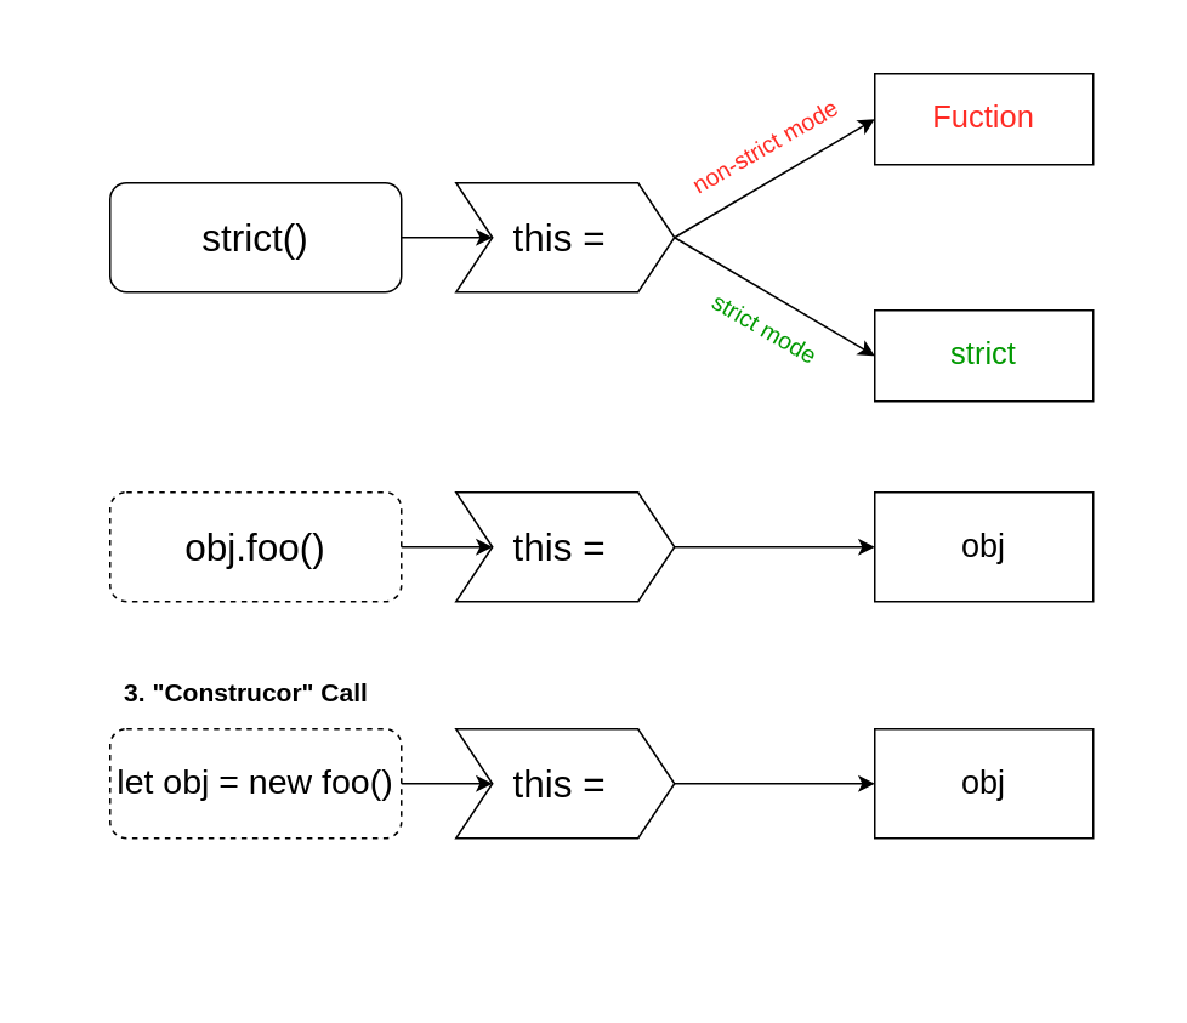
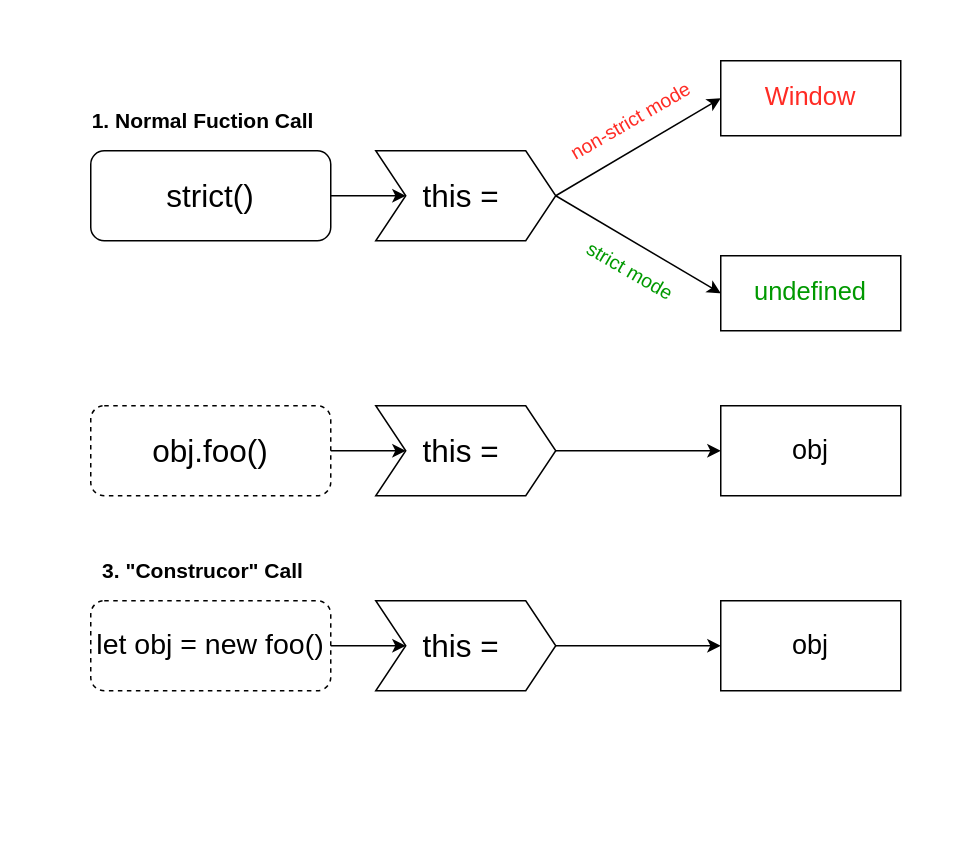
  <mxCell id="0" />
  <mxCell id="1" parent="0" />
  <mxCell id="2" value="" style="rounded=0;whiteSpace=wrap;html=1;strokeColor=none;" vertex="1" parent="1"><mxGeometry x="20" y="20" width="610" height="480" as="geometry" /></mxCell>
  <mxCell id="3" value="" style="group" vertex="1" connectable="0" parent="1"><mxGeometry x="50" y="40" width="550" height="500" as="geometry" /></mxCell>
- <mxCell id="4" value="&lt;font style=&quot;font-size: 17px&quot; color=&quot;#ff2b24&quot;&gt;Fuction&lt;/font&gt;" style="rounded=0;whiteSpace=wrap;html=1;" vertex="1" parent="3"><mxGeometry x="430" width="120" height="50" as="geometry" /></mxCell>
- <mxCell id="5" value="&lt;font style=&quot;font-size: 17px&quot; color=&quot;#009900&quot;&gt;strict&lt;/font&gt;" style="rounded=0;whiteSpace=wrap;html=1;" vertex="1" parent="3"><mxGeometry x="430" y="130" width="120" height="50" as="geometry" /></mxCell>
+ <mxCell id="4" value="&lt;font style=&quot;font-size: 17px&quot; color=&quot;#ff2b24&quot;&gt;Window&lt;/font&gt;" style="rounded=0;whiteSpace=wrap;html=1;" vertex="1" parent="3"><mxGeometry x="430" width="120" height="50" as="geometry" /></mxCell>
+ <mxCell id="5" value="&lt;font style=&quot;font-size: 17px&quot; color=&quot;#009900&quot;&gt;undefined&lt;/font&gt;" style="rounded=0;whiteSpace=wrap;html=1;" vertex="1" parent="3"><mxGeometry x="430" y="130" width="120" height="50" as="geometry" /></mxCell>
  <mxCell id="6" value="" style="endArrow=classic;html=1;exitX=1;exitY=0.5;exitDx=0;exitDy=0;entryX=0;entryY=0.5;entryDx=0;entryDy=0;" edge="1" parent="3" source="11" target="4"><mxGeometry width="50" height="50" relative="1" as="geometry"><mxPoint y="250" as="sourcePoint" /><mxPoint x="50" y="200" as="targetPoint" /></mxGeometry></mxCell>
  <mxCell id="7" value="&lt;font color=&quot;#ff2b24&quot; style=&quot;font-size: 13px&quot;&gt;non-strict mode&lt;/font&gt;" style="text;html=1;strokeColor=none;fillColor=none;align=center;verticalAlign=middle;whiteSpace=wrap;rounded=0;rotation=-30;" vertex="1" parent="3"><mxGeometry x="300" y="30" width="140" height="20" as="geometry" /></mxCell>
  <mxCell id="8" value="" style="endArrow=classic;html=1;exitX=1;exitY=0.5;exitDx=0;exitDy=0;entryX=0;entryY=0.5;entryDx=0;entryDy=0;" edge="1" parent="3" source="11" target="5"><mxGeometry width="50" height="50" relative="1" as="geometry"><mxPoint x="300" y="195" as="sourcePoint" /><mxPoint x="410" y="130" as="targetPoint" /></mxGeometry></mxCell>
  <mxCell id="9" value="&lt;font style=&quot;font-size: 13px&quot; color=&quot;#009900&quot;&gt;strict mode&lt;/font&gt;" style="text;html=1;strokeColor=none;fillColor=none;align=center;verticalAlign=middle;whiteSpace=wrap;rounded=0;rotation=30;" vertex="1" parent="3"><mxGeometry x="300" y="130" width="140" height="20" as="geometry" /></mxCell>
  <mxCell id="10" value="&lt;font style=&quot;font-size: 21px&quot;&gt;strict()&lt;/font&gt;" style="rounded=1;whiteSpace=wrap;html=1;" vertex="1" parent="3"><mxGeometry x="10" y="60" width="160" height="60" as="geometry" /></mxCell>
  <mxCell id="11" value="&lt;font style=&quot;font-size: 21px&quot;&gt;this =&amp;nbsp;&lt;/font&gt;" style="shape=step;perimeter=stepPerimeter;whiteSpace=wrap;html=1;fixedSize=1;" vertex="1" parent="3"><mxGeometry x="200" y="60" width="120" height="60" as="geometry" /></mxCell>
  <mxCell id="12" style="edgeStyle=orthogonalEdgeStyle;rounded=0;orthogonalLoop=1;jettySize=auto;html=1;exitX=1;exitY=0.5;exitDx=0;exitDy=0;" edge="1" parent="3" source="10" target="11"><mxGeometry relative="1" as="geometry" /></mxCell>
+ <mxCell id="13" value="&lt;span style=&quot;font-size: 14px&quot;&gt;&lt;b&gt;1. Normal Fuction Call&lt;/b&gt;&lt;/span&gt;" style="text;html=1;strokeColor=none;fillColor=none;align=center;verticalAlign=middle;whiteSpace=wrap;rounded=0;" vertex="1" parent="3"><mxGeometry y="30" width="170" height="20" as="geometry" /></mxCell>
  <mxCell id="14" value="" style="group" vertex="1" connectable="0" parent="1"><mxGeometry x="50" y="240" width="550" height="90" as="geometry" /></mxCell>
  <mxCell id="15" value="&lt;font style=&quot;font-size: 18px&quot;&gt;obj&lt;/font&gt;" style="rounded=0;whiteSpace=wrap;html=1;" vertex="1" parent="14"><mxGeometry x="430" y="30" width="120" height="60" as="geometry" /></mxCell>
  <mxCell id="16" value="&lt;font style=&quot;font-size: 21px&quot;&gt;obj.foo()&lt;/font&gt;" style="rounded=1;whiteSpace=wrap;html=1;dashed=1;" vertex="1" parent="14"><mxGeometry x="10" y="30" width="160" height="60" as="geometry" /></mxCell>
  <mxCell id="17" style="edgeStyle=orthogonalEdgeStyle;rounded=0;orthogonalLoop=1;jettySize=auto;html=1;exitX=1;exitY=0.5;exitDx=0;exitDy=0;entryX=0;entryY=0.5;entryDx=0;entryDy=0;" edge="1" parent="14" source="18" target="15"><mxGeometry relative="1" as="geometry" /></mxCell>
  <mxCell id="18" value="&lt;font style=&quot;font-size: 21px&quot;&gt;this =&amp;nbsp;&lt;/font&gt;" style="shape=step;perimeter=stepPerimeter;whiteSpace=wrap;html=1;fixedSize=1;" vertex="1" parent="14"><mxGeometry x="200" y="30" width="120" height="60" as="geometry" /></mxCell>
  <mxCell id="19" style="edgeStyle=orthogonalEdgeStyle;rounded=0;orthogonalLoop=1;jettySize=auto;html=1;exitX=1;exitY=0.5;exitDx=0;exitDy=0;" edge="1" parent="14" source="16" target="18"><mxGeometry relative="1" as="geometry" /></mxCell>
  <mxCell id="20" value="" style="group" vertex="1" connectable="0" parent="1"><mxGeometry x="50" y="370" width="550" height="90" as="geometry" /></mxCell>
  <mxCell id="21" value="&lt;font style=&quot;font-size: 18px&quot;&gt;obj&lt;/font&gt;" style="rounded=0;whiteSpace=wrap;html=1;" vertex="1" parent="20"><mxGeometry x="430" y="30" width="120" height="60" as="geometry" /></mxCell>
  <mxCell id="22" value="&lt;font style=&quot;font-size: 19px&quot;&gt;let obj = new foo()&lt;/font&gt;" style="rounded=1;whiteSpace=wrap;html=1;dashed=1;" vertex="1" parent="20"><mxGeometry x="10" y="30" width="160" height="60" as="geometry" /></mxCell>
  <mxCell id="23" style="edgeStyle=orthogonalEdgeStyle;rounded=0;orthogonalLoop=1;jettySize=auto;html=1;exitX=1;exitY=0.5;exitDx=0;exitDy=0;entryX=0;entryY=0.5;entryDx=0;entryDy=0;" edge="1" parent="20" source="24" target="21"><mxGeometry relative="1" as="geometry" /></mxCell>
  <mxCell id="24" value="&lt;font style=&quot;font-size: 21px&quot;&gt;this =&amp;nbsp;&lt;/font&gt;" style="shape=step;perimeter=stepPerimeter;whiteSpace=wrap;html=1;fixedSize=1;" vertex="1" parent="20"><mxGeometry x="200" y="30" width="120" height="60" as="geometry" /></mxCell>
  <mxCell id="25" style="edgeStyle=orthogonalEdgeStyle;rounded=0;orthogonalLoop=1;jettySize=auto;html=1;exitX=1;exitY=0.5;exitDx=0;exitDy=0;" edge="1" parent="20" source="22" target="24"><mxGeometry relative="1" as="geometry" /></mxCell>
  <mxCell id="26" value="&lt;span style=&quot;font-size: 14px&quot;&gt;&lt;b&gt;3. &quot;Construcor&quot; Call&lt;/b&gt;&lt;/span&gt;" style="text;html=1;strokeColor=none;fillColor=none;align=center;verticalAlign=middle;whiteSpace=wrap;rounded=0;" vertex="1" parent="20"><mxGeometry width="170" height="20" as="geometry" /></mxCell>
